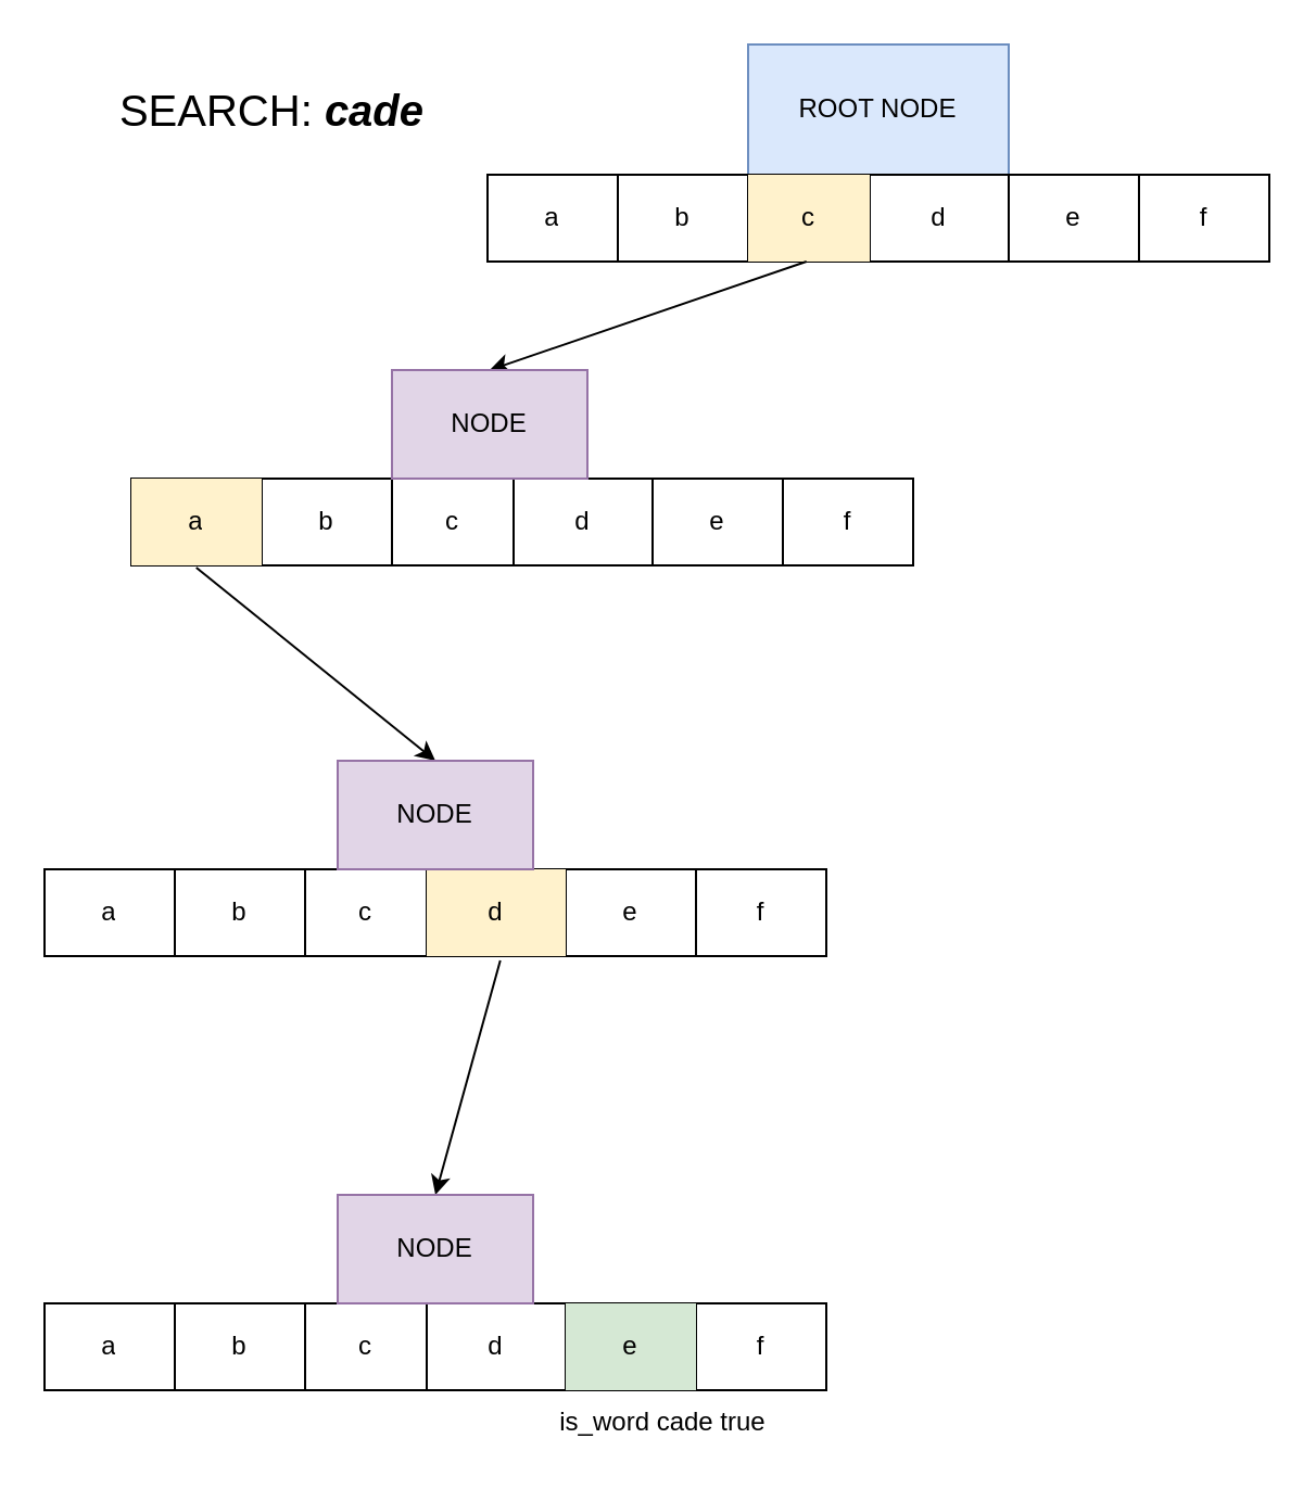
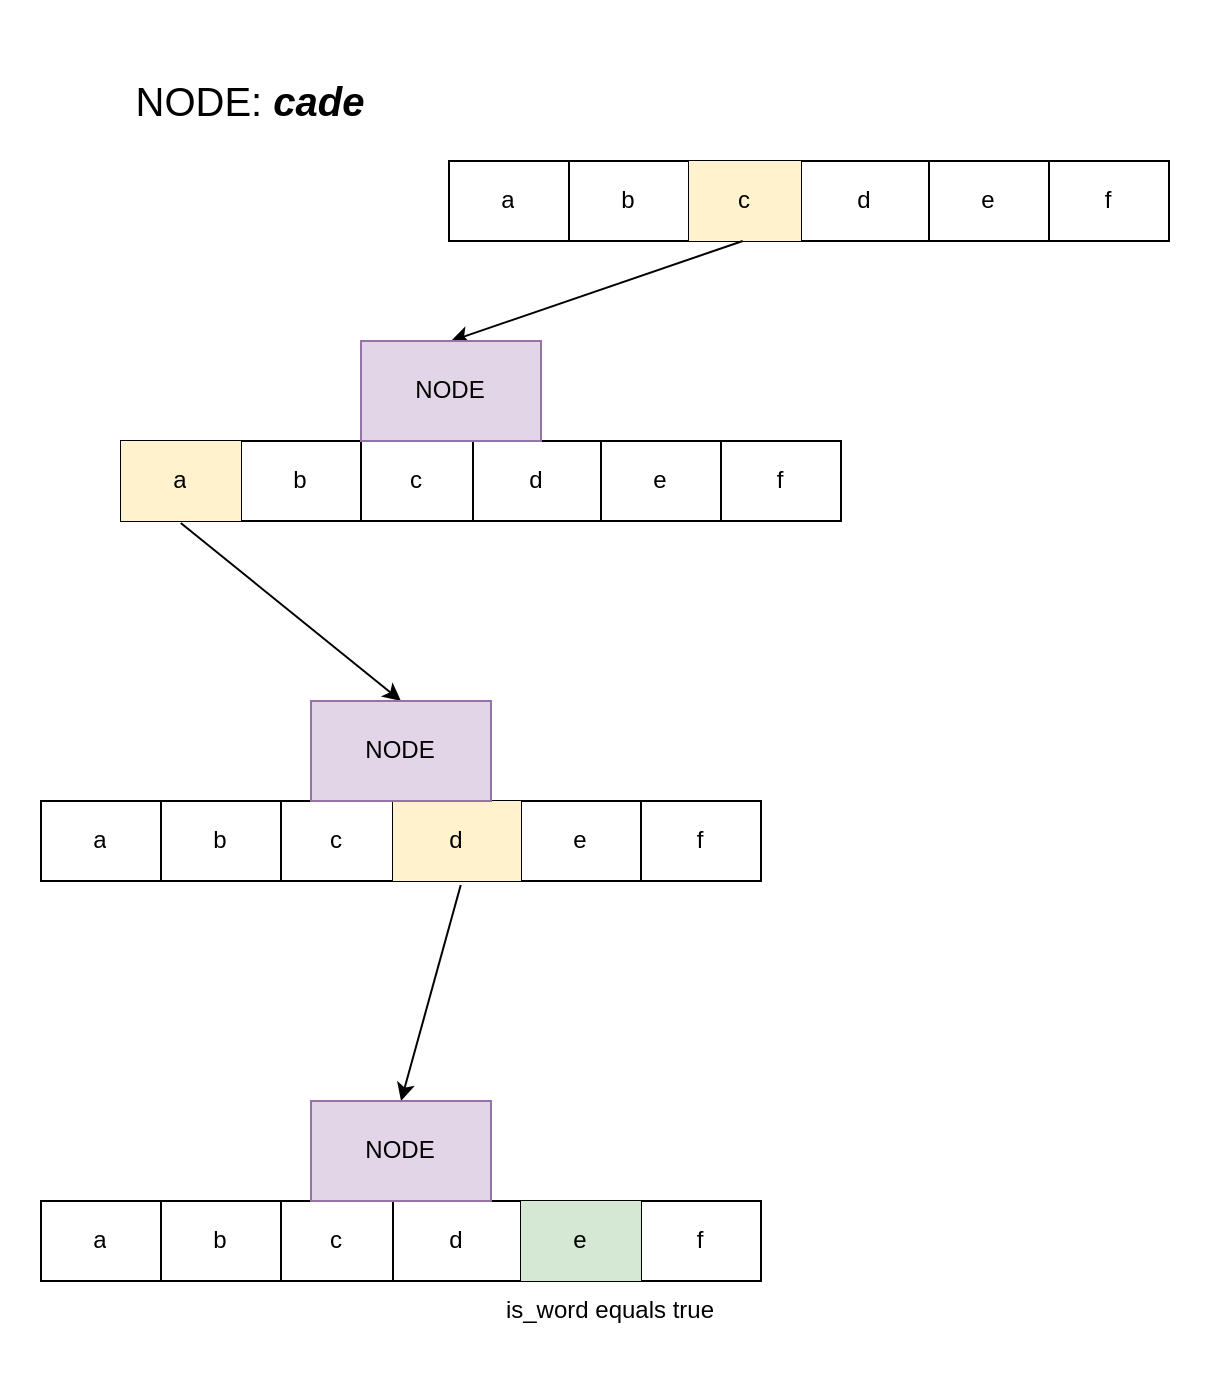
  <mxCell id="0" />
  <mxCell id="1" parent="0" />
- <mxCell id="2" value="ROOT NODE" style="rounded=0;whiteSpace=wrap;html=1;fillColor=#dae8fc;strokeColor=#6c8ebf;" vertex="1" parent="1"><mxGeometry x="344" y="20" width="120" height="60" as="geometry" /></mxCell>
  <mxCell id="3" value="" style="shape=table;startSize=0;container=1;collapsible=0;childLayout=tableLayout;fontSize=16;" vertex="1" parent="1"><mxGeometry x="224" y="80" width="360" height="40" as="geometry" /></mxCell>
  <mxCell id="4" value="" style="shape=tableRow;horizontal=0;startSize=0;swimlaneHead=0;swimlaneBody=0;strokeColor=inherit;top=0;left=0;bottom=0;right=0;collapsible=0;dropTarget=0;fillColor=none;points=[[0,0.5],[1,0.5]];portConstraint=eastwest;fontSize=16;" vertex="1" parent="3"><mxGeometry width="360" height="40" as="geometry" /></mxCell>
  <mxCell id="5" value="a" style="shape=partialRectangle;html=1;whiteSpace=wrap;connectable=0;strokeColor=inherit;overflow=hidden;fillColor=none;top=0;left=0;bottom=0;right=0;pointerEvents=1;fontSize=12;" vertex="1" parent="4"><mxGeometry width="60" height="40" as="geometry"><mxRectangle width="60" height="40" as="alternateBounds" /></mxGeometry></mxCell>
  <mxCell id="6" value="b" style="shape=partialRectangle;html=1;whiteSpace=wrap;connectable=0;strokeColor=inherit;overflow=hidden;fillColor=none;top=0;left=0;bottom=0;right=0;pointerEvents=1;fontSize=12;" vertex="1" parent="4"><mxGeometry x="60" width="60" height="40" as="geometry"><mxRectangle width="60" height="40" as="alternateBounds" /></mxGeometry></mxCell>
  <mxCell id="7" value="c" style="shape=partialRectangle;html=1;whiteSpace=wrap;connectable=0;strokeColor=#d6b656;overflow=hidden;fillColor=#fff2cc;top=0;left=0;bottom=0;right=0;pointerEvents=1;fontSize=12;" vertex="1" parent="4"><mxGeometry x="120" width="56" height="40" as="geometry"><mxRectangle width="56" height="40" as="alternateBounds" /></mxGeometry></mxCell>
  <mxCell id="8" value="d" style="shape=partialRectangle;html=1;whiteSpace=wrap;connectable=0;strokeColor=inherit;overflow=hidden;fillColor=none;top=0;left=0;bottom=0;right=0;pointerEvents=1;fontSize=12;" vertex="1" parent="4"><mxGeometry x="176" width="64" height="40" as="geometry"><mxRectangle width="64" height="40" as="alternateBounds" /></mxGeometry></mxCell>
  <mxCell id="9" value="e" style="shape=partialRectangle;html=1;whiteSpace=wrap;connectable=0;strokeColor=inherit;overflow=hidden;fillColor=none;top=0;left=0;bottom=0;right=0;pointerEvents=1;fontSize=12;" vertex="1" parent="4"><mxGeometry x="240" width="60" height="40" as="geometry"><mxRectangle width="60" height="40" as="alternateBounds" /></mxGeometry></mxCell>
  <mxCell id="10" value="f" style="shape=partialRectangle;html=1;whiteSpace=wrap;connectable=0;strokeColor=inherit;overflow=hidden;fillColor=none;top=0;left=0;bottom=0;right=0;pointerEvents=1;fontSize=12;" vertex="1" parent="4"><mxGeometry x="300" width="60" height="40" as="geometry"><mxRectangle width="60" height="40" as="alternateBounds" /></mxGeometry></mxCell>
  <mxCell id="11" value="" style="shape=table;startSize=0;container=1;collapsible=0;childLayout=tableLayout;fontSize=16;" vertex="1" parent="1"><mxGeometry x="60" y="220" width="360" height="40" as="geometry" /></mxCell>
  <mxCell id="12" value="" style="shape=tableRow;horizontal=0;startSize=0;swimlaneHead=0;swimlaneBody=0;strokeColor=inherit;top=0;left=0;bottom=0;right=0;collapsible=0;dropTarget=0;fillColor=none;points=[[0,0.5],[1,0.5]];portConstraint=eastwest;fontSize=16;" vertex="1" parent="11"><mxGeometry width="360" height="40" as="geometry" /></mxCell>
  <mxCell id="13" value="a" style="shape=partialRectangle;html=1;whiteSpace=wrap;connectable=0;strokeColor=#d6b656;overflow=hidden;fillColor=#fff2cc;top=0;left=0;bottom=0;right=0;pointerEvents=1;fontSize=12;" vertex="1" parent="12"><mxGeometry width="60" height="40" as="geometry"><mxRectangle width="60" height="40" as="alternateBounds" /></mxGeometry></mxCell>
  <mxCell id="14" value="b" style="shape=partialRectangle;html=1;whiteSpace=wrap;connectable=0;strokeColor=inherit;overflow=hidden;fillColor=none;top=0;left=0;bottom=0;right=0;pointerEvents=1;fontSize=12;" vertex="1" parent="12"><mxGeometry x="60" width="60" height="40" as="geometry"><mxRectangle width="60" height="40" as="alternateBounds" /></mxGeometry></mxCell>
  <mxCell id="15" value="c" style="shape=partialRectangle;html=1;whiteSpace=wrap;connectable=0;strokeColor=inherit;overflow=hidden;fillColor=none;top=0;left=0;bottom=0;right=0;pointerEvents=1;fontSize=12;" vertex="1" parent="12"><mxGeometry x="120" width="56" height="40" as="geometry"><mxRectangle width="56" height="40" as="alternateBounds" /></mxGeometry></mxCell>
  <mxCell id="16" value="d" style="shape=partialRectangle;html=1;whiteSpace=wrap;connectable=0;strokeColor=inherit;overflow=hidden;fillColor=none;top=0;left=0;bottom=0;right=0;pointerEvents=1;fontSize=12;" vertex="1" parent="12"><mxGeometry x="176" width="64" height="40" as="geometry"><mxRectangle width="64" height="40" as="alternateBounds" /></mxGeometry></mxCell>
  <mxCell id="17" value="e" style="shape=partialRectangle;html=1;whiteSpace=wrap;connectable=0;strokeColor=inherit;overflow=hidden;fillColor=none;top=0;left=0;bottom=0;right=0;pointerEvents=1;fontSize=12;" vertex="1" parent="12"><mxGeometry x="240" width="60" height="40" as="geometry"><mxRectangle width="60" height="40" as="alternateBounds" /></mxGeometry></mxCell>
  <mxCell id="18" value="f" style="shape=partialRectangle;html=1;whiteSpace=wrap;connectable=0;strokeColor=inherit;overflow=hidden;fillColor=none;top=0;left=0;bottom=0;right=0;pointerEvents=1;fontSize=12;" vertex="1" parent="12"><mxGeometry x="300" width="60" height="40" as="geometry"><mxRectangle width="60" height="40" as="alternateBounds" /></mxGeometry></mxCell>
  <mxCell id="19" value="" style="endArrow=classic;html=1;rounded=0;exitX=0.408;exitY=1;exitDx=0;exitDy=0;exitPerimeter=0;fillColor=#e1d5e7;strokeColor=#000000;entryX=0.5;entryY=0;entryDx=0;entryDy=0;" edge="1" parent="1" source="4" target="40"><mxGeometry width="50" height="50" relative="1" as="geometry"><mxPoint x="380" y="330" as="sourcePoint" /><mxPoint x="220" y="140" as="targetPoint" /></mxGeometry></mxCell>
  <mxCell id="20" value="" style="shape=table;startSize=0;container=1;collapsible=0;childLayout=tableLayout;fontSize=16;" vertex="1" parent="1"><mxGeometry x="20" y="400" width="360" height="40" as="geometry" /></mxCell>
  <mxCell id="21" value="" style="shape=tableRow;horizontal=0;startSize=0;swimlaneHead=0;swimlaneBody=0;strokeColor=inherit;top=0;left=0;bottom=0;right=0;collapsible=0;dropTarget=0;fillColor=none;points=[[0,0.5],[1,0.5]];portConstraint=eastwest;fontSize=16;" vertex="1" parent="20"><mxGeometry width="360" height="40" as="geometry" /></mxCell>
  <mxCell id="22" value="a" style="shape=partialRectangle;html=1;whiteSpace=wrap;connectable=0;strokeColor=inherit;overflow=hidden;fillColor=none;top=0;left=0;bottom=0;right=0;pointerEvents=1;fontSize=12;" vertex="1" parent="21"><mxGeometry width="60" height="40" as="geometry"><mxRectangle width="60" height="40" as="alternateBounds" /></mxGeometry></mxCell>
  <mxCell id="23" value="b" style="shape=partialRectangle;html=1;whiteSpace=wrap;connectable=0;strokeColor=inherit;overflow=hidden;fillColor=none;top=0;left=0;bottom=0;right=0;pointerEvents=1;fontSize=12;" vertex="1" parent="21"><mxGeometry x="60" width="60" height="40" as="geometry"><mxRectangle width="60" height="40" as="alternateBounds" /></mxGeometry></mxCell>
  <mxCell id="24" value="c" style="shape=partialRectangle;html=1;whiteSpace=wrap;connectable=0;strokeColor=inherit;overflow=hidden;fillColor=none;top=0;left=0;bottom=0;right=0;pointerEvents=1;fontSize=12;" vertex="1" parent="21"><mxGeometry x="120" width="56" height="40" as="geometry"><mxRectangle width="56" height="40" as="alternateBounds" /></mxGeometry></mxCell>
  <mxCell id="25" value="d" style="shape=partialRectangle;html=1;whiteSpace=wrap;connectable=0;strokeColor=#d6b656;overflow=hidden;fillColor=#fff2cc;top=0;left=0;bottom=0;right=0;pointerEvents=1;fontSize=12;" vertex="1" parent="21"><mxGeometry x="176" width="64" height="40" as="geometry"><mxRectangle width="64" height="40" as="alternateBounds" /></mxGeometry></mxCell>
  <mxCell id="26" value="e" style="shape=partialRectangle;html=1;whiteSpace=wrap;connectable=0;strokeColor=inherit;overflow=hidden;fillColor=none;top=0;left=0;bottom=0;right=0;pointerEvents=1;fontSize=12;" vertex="1" parent="21"><mxGeometry x="240" width="60" height="40" as="geometry"><mxRectangle width="60" height="40" as="alternateBounds" /></mxGeometry></mxCell>
  <mxCell id="27" value="f" style="shape=partialRectangle;html=1;whiteSpace=wrap;connectable=0;strokeColor=inherit;overflow=hidden;fillColor=none;top=0;left=0;bottom=0;right=0;pointerEvents=1;fontSize=12;" vertex="1" parent="21"><mxGeometry x="300" width="60" height="40" as="geometry"><mxRectangle width="60" height="40" as="alternateBounds" /></mxGeometry></mxCell>
  <mxCell id="28" value="" style="endArrow=classic;html=1;rounded=0;exitX=0.083;exitY=1.025;exitDx=0;exitDy=0;exitPerimeter=0;entryX=0.5;entryY=0;entryDx=0;entryDy=0;" edge="1" parent="1" source="12" target="41"><mxGeometry width="50" height="50" relative="1" as="geometry"><mxPoint x="380" y="330" as="sourcePoint" /><mxPoint x="170" y="330" as="targetPoint" /></mxGeometry></mxCell>
  <mxCell id="29" value="" style="shape=table;startSize=0;container=1;collapsible=0;childLayout=tableLayout;fontSize=16;" vertex="1" parent="1"><mxGeometry x="20" y="600" width="360" height="40" as="geometry" /></mxCell>
  <mxCell id="30" value="" style="shape=tableRow;horizontal=0;startSize=0;swimlaneHead=0;swimlaneBody=0;strokeColor=inherit;top=0;left=0;bottom=0;right=0;collapsible=0;dropTarget=0;fillColor=none;points=[[0,0.5],[1,0.5]];portConstraint=eastwest;fontSize=16;" vertex="1" parent="29"><mxGeometry width="360" height="40" as="geometry" /></mxCell>
  <mxCell id="31" value="a" style="shape=partialRectangle;html=1;whiteSpace=wrap;connectable=0;strokeColor=inherit;overflow=hidden;fillColor=none;top=0;left=0;bottom=0;right=0;pointerEvents=1;fontSize=12;" vertex="1" parent="30"><mxGeometry width="60" height="40" as="geometry"><mxRectangle width="60" height="40" as="alternateBounds" /></mxGeometry></mxCell>
  <mxCell id="32" value="b" style="shape=partialRectangle;html=1;whiteSpace=wrap;connectable=0;strokeColor=inherit;overflow=hidden;fillColor=none;top=0;left=0;bottom=0;right=0;pointerEvents=1;fontSize=12;" vertex="1" parent="30"><mxGeometry x="60" width="60" height="40" as="geometry"><mxRectangle width="60" height="40" as="alternateBounds" /></mxGeometry></mxCell>
  <mxCell id="33" value="c" style="shape=partialRectangle;html=1;whiteSpace=wrap;connectable=0;strokeColor=inherit;overflow=hidden;fillColor=none;top=0;left=0;bottom=0;right=0;pointerEvents=1;fontSize=12;" vertex="1" parent="30"><mxGeometry x="120" width="56" height="40" as="geometry"><mxRectangle width="56" height="40" as="alternateBounds" /></mxGeometry></mxCell>
  <mxCell id="34" value="d" style="shape=partialRectangle;html=1;whiteSpace=wrap;connectable=0;strokeColor=inherit;overflow=hidden;fillColor=none;top=0;left=0;bottom=0;right=0;pointerEvents=1;fontSize=12;" vertex="1" parent="30"><mxGeometry x="176" width="64" height="40" as="geometry"><mxRectangle width="64" height="40" as="alternateBounds" /></mxGeometry></mxCell>
  <mxCell id="35" value="e" style="shape=partialRectangle;html=1;whiteSpace=wrap;connectable=0;strokeColor=#82b366;overflow=hidden;fillColor=#d5e8d4;top=0;left=0;bottom=0;right=0;pointerEvents=1;fontSize=12;" vertex="1" parent="30"><mxGeometry x="240" width="60" height="40" as="geometry"><mxRectangle width="60" height="40" as="alternateBounds" /></mxGeometry></mxCell>
  <mxCell id="36" value="f" style="shape=partialRectangle;html=1;whiteSpace=wrap;connectable=0;strokeColor=inherit;overflow=hidden;fillColor=none;top=0;left=0;bottom=0;right=0;pointerEvents=1;fontSize=12;" vertex="1" parent="30"><mxGeometry x="300" width="60" height="40" as="geometry"><mxRectangle width="60" height="40" as="alternateBounds" /></mxGeometry></mxCell>
  <mxCell id="37" value="" style="endArrow=classic;html=1;rounded=0;exitX=0.583;exitY=1.05;exitDx=0;exitDy=0;exitPerimeter=0;entryX=0.5;entryY=0;entryDx=0;entryDy=0;" edge="1" parent="1" source="21" target="42"><mxGeometry width="50" height="50" relative="1" as="geometry"><mxPoint x="380" y="330" as="sourcePoint" /><mxPoint x="200" y="510" as="targetPoint" /></mxGeometry></mxCell>
- <mxCell id="38" value="&lt;font style=&quot;font-size: 20px;&quot;&gt;SEARCH: &lt;b&gt;&lt;i&gt;cade&lt;/i&gt;&lt;/b&gt;&lt;/font&gt;" style="text;strokeColor=none;align=center;fillColor=none;html=1;verticalAlign=middle;whiteSpace=wrap;rounded=0;" vertex="1" parent="1"><mxGeometry x="20" y="35" width="210" height="30" as="geometry" /></mxCell>
- <mxCell id="39" value="is_word cade true" style="text;strokeColor=none;align=center;fillColor=none;html=1;verticalAlign=middle;whiteSpace=wrap;rounded=0;" vertex="1" parent="1"><mxGeometry x="240" y="640" width="130" height="30" as="geometry" /></mxCell>
+ <mxCell id="38" value="&lt;font style=&quot;font-size: 20px;&quot;&gt;NODE: &lt;b&gt;&lt;i&gt;cade&lt;/i&gt;&lt;/b&gt;&lt;/font&gt;" style="text;strokeColor=none;align=center;fillColor=none;html=1;verticalAlign=middle;whiteSpace=wrap;rounded=0;" vertex="1" parent="1"><mxGeometry x="20" y="35" width="210" height="30" as="geometry" /></mxCell>
+ <mxCell id="39" value="is_word equals true" style="text;strokeColor=none;align=center;fillColor=none;html=1;verticalAlign=middle;whiteSpace=wrap;rounded=0;" vertex="1" parent="1"><mxGeometry x="240" y="640" width="130" height="30" as="geometry" /></mxCell>
  <mxCell id="40" value="NODE" style="rounded=0;whiteSpace=wrap;html=1;fillColor=#e1d5e7;strokeColor=#9673a6;" vertex="1" parent="1"><mxGeometry x="180" y="170" width="90" height="50" as="geometry" /></mxCell>
  <mxCell id="41" value="NODE" style="rounded=0;whiteSpace=wrap;html=1;fillColor=#e1d5e7;strokeColor=#9673a6;" vertex="1" parent="1"><mxGeometry x="155" y="350" width="90" height="50" as="geometry" /></mxCell>
  <mxCell id="42" value="NODE" style="rounded=0;whiteSpace=wrap;html=1;fillColor=#e1d5e7;strokeColor=#9673a6;" vertex="1" parent="1"><mxGeometry x="155" y="550" width="90" height="50" as="geometry" /></mxCell>
